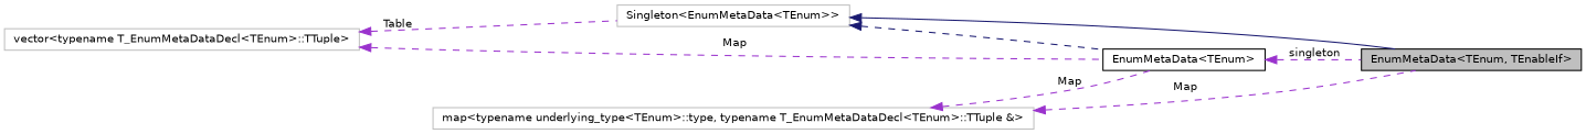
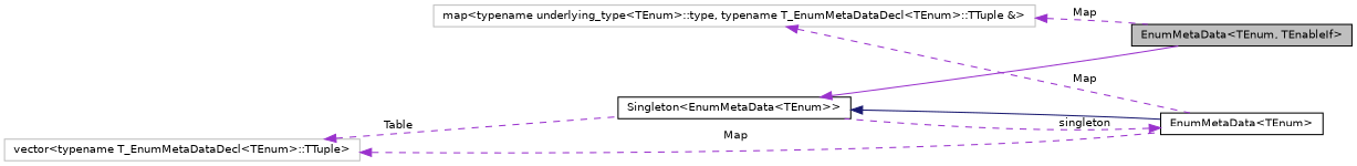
  digraph {
    rankdir=LR
    node [color=black fillcolor=white fontname=Helvetica fontsize=10 shape=record style=filled]
    edge [color=darkorchid3 dir=back fontname=Helvetica fontsize=10 labelfontname=Helvetica labelfontsize=10 style=dashed]
    n1 [fillcolor=grey75 fontcolor=black height=0.2 label="EnumMetaData\<TEnum, TEnableIf\>" width=0.4]
    n2 [color=grey75 height=0.2 label="vector\<typename T_EnumMetaDataDecl\<TEnum\>::TTuple\>" width=0.4]
    n3 [height=0.2 label="EnumMetaData\<TEnum\>" width=0.4]
-   n4 [color=grey75 height=0.2 label="Singleton\<EnumMetaData\<TEnum\>\>" width=0.4]
+   n4 [height=0.2 label="Singleton\<EnumMetaData\<TEnum\>\>" width=0.4]
    n5 [color=grey75 height=0.2 label="map\<typename underlying_type\<TEnum\>::type, typename T_EnumMetaDataDecl\<TEnum\>::TTuple &\>" width=0.4]
    n2 -> n3 [label=" Map"]
    n2 -> n4 [label=" Table"]
-   n3 -> n1 [label=" singleton"]
-   n4 -> n1 [color=midnightblue style=solid]
-   n4 -> n3 [color=midnightblue]
+   n3 -> n4 [label=" singleton"]
+   n4 -> n1 [style=solid]
+   n4 -> n3 [color=midnightblue style=solid]
    n5 -> n1 [label=" Map"]
    n5 -> n3 [label=" Map"]
  }
